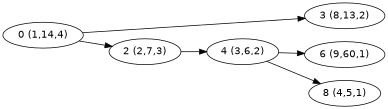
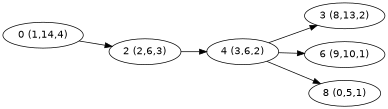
  digraph {
    fontname="DejaVu Sans"
    rankdir=LR
    node [fontname="DejaVu Sans"]
    edge [fontname="DejaVu Sans"]
    n1 [label="0 (1,14,4)"]
-   n2 [label="2 (2,7,3)"]
+   n2 [label="2 (2,6,3)"]
    n3 [label="3 (8,13,2)"]
    n4 [label="4 (3,6,2)"]
-   n5 [label="6 (9,60,1)"]
-   n6 [label="8 (4,5,1)"]
+   n5 [label="6 (9,10,1)"]
+   n6 [label="8 (0,5,1)"]
    n1 -> n2
-   n1 -> n3
+   n4 -> n3
    n2 -> n4
    n4 -> n5
    n4 -> n6
  }
